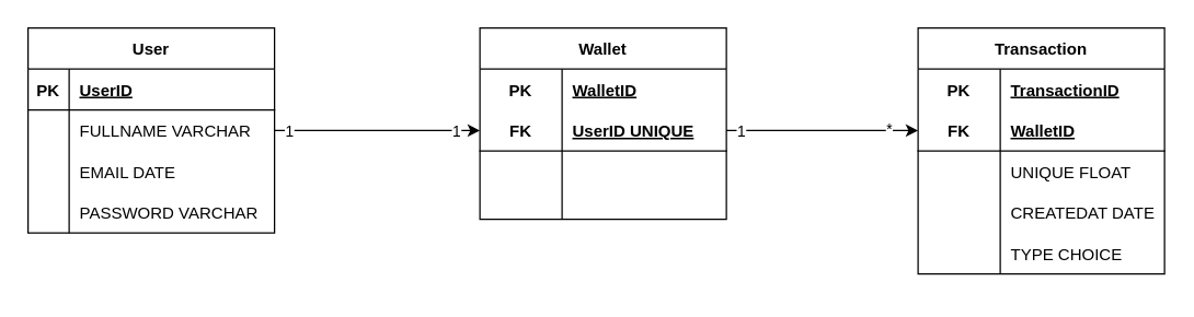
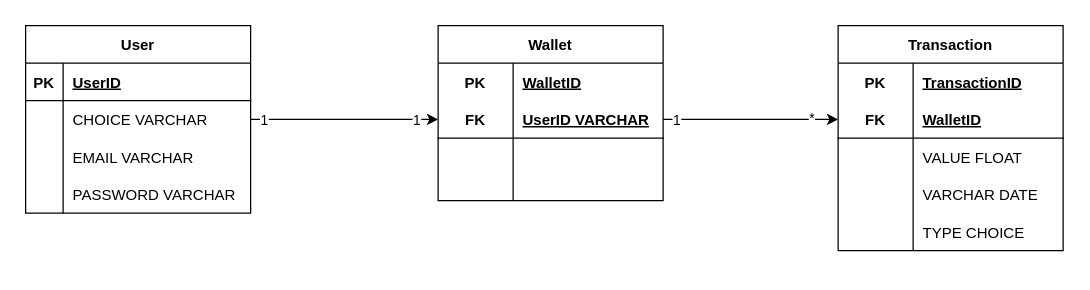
  <mxCell id="0" />
  <mxCell id="1" parent="0" />
  <mxCell id="2" value="User" style="shape=table;startSize=30;container=1;collapsible=1;childLayout=tableLayout;fixedRows=1;rowLines=0;fontStyle=1;align=center;resizeLast=1;" vertex="1" parent="1"><mxGeometry x="20" y="20" width="180" height="150" as="geometry" /></mxCell>
  <mxCell id="3" value="" style="shape=tableRow;horizontal=0;startSize=0;swimlaneHead=0;swimlaneBody=0;fillColor=none;collapsible=0;dropTarget=0;points=[[0,0.5],[1,0.5]];portConstraint=eastwest;top=0;left=0;right=0;bottom=1;" vertex="1" parent="2"><mxGeometry y="30" width="180" height="30" as="geometry" /></mxCell>
  <mxCell id="4" value="PK" style="shape=partialRectangle;connectable=0;fillColor=none;top=0;left=0;bottom=0;right=0;fontStyle=1;overflow=hidden;" vertex="1" parent="3"><mxGeometry width="30" height="30" as="geometry"><mxRectangle width="30" height="30" as="alternateBounds" /></mxGeometry></mxCell>
  <mxCell id="5" value="UserID" style="shape=partialRectangle;connectable=0;fillColor=none;top=0;left=0;bottom=0;right=0;align=left;spacingLeft=6;fontStyle=5;overflow=hidden;" vertex="1" parent="3"><mxGeometry x="30" width="150" height="30" as="geometry"><mxRectangle width="150" height="30" as="alternateBounds" /></mxGeometry></mxCell>
  <mxCell id="6" value="" style="shape=tableRow;horizontal=0;startSize=0;swimlaneHead=0;swimlaneBody=0;fillColor=none;collapsible=0;dropTarget=0;points=[[0,0.5],[1,0.5]];portConstraint=eastwest;top=0;left=0;right=0;bottom=0;" vertex="1" parent="2"><mxGeometry y="60" width="180" height="30" as="geometry" /></mxCell>
  <mxCell id="7" value="" style="shape=partialRectangle;connectable=0;fillColor=none;top=0;left=0;bottom=0;right=0;editable=1;overflow=hidden;" vertex="1" parent="6"><mxGeometry width="30" height="30" as="geometry"><mxRectangle width="30" height="30" as="alternateBounds" /></mxGeometry></mxCell>
- <mxCell id="8" value="FULLNAME VARCHAR" style="shape=partialRectangle;connectable=0;fillColor=none;top=0;left=0;bottom=0;right=0;align=left;spacingLeft=6;overflow=hidden;" vertex="1" parent="6"><mxGeometry x="30" width="150" height="30" as="geometry"><mxRectangle width="150" height="30" as="alternateBounds" /></mxGeometry></mxCell>
+ <mxCell id="8" value="CHOICE VARCHAR" style="shape=partialRectangle;connectable=0;fillColor=none;top=0;left=0;bottom=0;right=0;align=left;spacingLeft=6;overflow=hidden;" vertex="1" parent="6"><mxGeometry x="30" width="150" height="30" as="geometry"><mxRectangle width="150" height="30" as="alternateBounds" /></mxGeometry></mxCell>
  <mxCell id="9" value="" style="shape=tableRow;horizontal=0;startSize=0;swimlaneHead=0;swimlaneBody=0;fillColor=none;collapsible=0;dropTarget=0;points=[[0,0.5],[1,0.5]];portConstraint=eastwest;top=0;left=0;right=0;bottom=0;" vertex="1" parent="2"><mxGeometry y="90" width="180" height="30" as="geometry" /></mxCell>
  <mxCell id="10" value="" style="shape=partialRectangle;connectable=0;fillColor=none;top=0;left=0;bottom=0;right=0;editable=1;overflow=hidden;" vertex="1" parent="9"><mxGeometry width="30" height="30" as="geometry"><mxRectangle width="30" height="30" as="alternateBounds" /></mxGeometry></mxCell>
- <mxCell id="11" value="EMAIL DATE" style="shape=partialRectangle;connectable=0;fillColor=none;top=0;left=0;bottom=0;right=0;align=left;spacingLeft=6;overflow=hidden;" vertex="1" parent="9"><mxGeometry x="30" width="150" height="30" as="geometry"><mxRectangle width="150" height="30" as="alternateBounds" /></mxGeometry></mxCell>
+ <mxCell id="11" value="EMAIL VARCHAR" style="shape=partialRectangle;connectable=0;fillColor=none;top=0;left=0;bottom=0;right=0;align=left;spacingLeft=6;overflow=hidden;" vertex="1" parent="9"><mxGeometry x="30" width="150" height="30" as="geometry"><mxRectangle width="150" height="30" as="alternateBounds" /></mxGeometry></mxCell>
  <mxCell id="12" value="" style="shape=tableRow;horizontal=0;startSize=0;swimlaneHead=0;swimlaneBody=0;fillColor=none;collapsible=0;dropTarget=0;points=[[0,0.5],[1,0.5]];portConstraint=eastwest;top=0;left=0;right=0;bottom=0;" vertex="1" parent="2"><mxGeometry y="120" width="180" height="30" as="geometry" /></mxCell>
  <mxCell id="13" value="" style="shape=partialRectangle;connectable=0;fillColor=none;top=0;left=0;bottom=0;right=0;editable=1;overflow=hidden;" vertex="1" parent="12"><mxGeometry width="30" height="30" as="geometry"><mxRectangle width="30" height="30" as="alternateBounds" /></mxGeometry></mxCell>
  <mxCell id="14" value="PASSWORD VARCHAR" style="shape=partialRectangle;connectable=0;fillColor=none;top=0;left=0;bottom=0;right=0;align=left;spacingLeft=6;overflow=hidden;" vertex="1" parent="12"><mxGeometry x="30" width="150" height="30" as="geometry"><mxRectangle width="150" height="30" as="alternateBounds" /></mxGeometry></mxCell>
  <mxCell id="15" value="Wallet" style="shape=table;startSize=30;container=1;collapsible=1;childLayout=tableLayout;fixedRows=1;rowLines=0;fontStyle=1;align=center;resizeLast=1;" vertex="1" parent="1"><mxGeometry x="350" y="20" width="180" height="140" as="geometry" /></mxCell>
  <mxCell id="16" value="" style="shape=tableRow;horizontal=0;startSize=0;swimlaneHead=0;swimlaneBody=0;fillColor=none;collapsible=0;dropTarget=0;points=[[0,0.5],[1,0.5]];portConstraint=eastwest;top=0;left=0;right=0;bottom=0;" vertex="1" parent="15"><mxGeometry y="30" width="180" height="30" as="geometry" /></mxCell>
  <mxCell id="17" value="PK" style="shape=partialRectangle;connectable=0;fillColor=none;top=0;left=0;bottom=0;right=0;fontStyle=1;overflow=hidden;" vertex="1" parent="16"><mxGeometry width="60" height="30" as="geometry"><mxRectangle width="60" height="30" as="alternateBounds" /></mxGeometry></mxCell>
  <mxCell id="18" value="WalletID" style="shape=partialRectangle;connectable=0;fillColor=none;top=0;left=0;bottom=0;right=0;align=left;spacingLeft=6;fontStyle=5;overflow=hidden;" vertex="1" parent="16"><mxGeometry x="60" width="120" height="30" as="geometry"><mxRectangle width="120" height="30" as="alternateBounds" /></mxGeometry></mxCell>
  <mxCell id="19" value="" style="shape=tableRow;horizontal=0;startSize=0;swimlaneHead=0;swimlaneBody=0;fillColor=none;collapsible=0;dropTarget=0;points=[[0,0.5],[1,0.5]];portConstraint=eastwest;top=0;left=0;right=0;bottom=1;" vertex="1" parent="15"><mxGeometry y="60" width="180" height="30" as="geometry" /></mxCell>
  <mxCell id="20" value="FK" style="shape=partialRectangle;connectable=0;fillColor=none;top=0;left=0;bottom=0;right=0;fontStyle=1;overflow=hidden;" vertex="1" parent="19"><mxGeometry width="60" height="30" as="geometry"><mxRectangle width="60" height="30" as="alternateBounds" /></mxGeometry></mxCell>
- <mxCell id="21" value="UserID UNIQUE" style="shape=partialRectangle;connectable=0;fillColor=none;top=0;left=0;bottom=0;right=0;align=left;spacingLeft=6;fontStyle=5;overflow=hidden;" vertex="1" parent="19"><mxGeometry x="60" width="120" height="30" as="geometry"><mxRectangle width="120" height="30" as="alternateBounds" /></mxGeometry></mxCell>
+ <mxCell id="21" value="UserID VARCHAR" style="shape=partialRectangle;connectable=0;fillColor=none;top=0;left=0;bottom=0;right=0;align=left;spacingLeft=6;fontStyle=5;overflow=hidden;" vertex="1" parent="19"><mxGeometry x="60" width="120" height="30" as="geometry"><mxRectangle width="120" height="30" as="alternateBounds" /></mxGeometry></mxCell>
  <mxCell id="22" value="" style="shape=tableRow;horizontal=0;startSize=0;swimlaneHead=0;swimlaneBody=0;fillColor=none;collapsible=0;dropTarget=0;points=[[0,0.5],[1,0.5]];portConstraint=eastwest;top=0;left=0;right=0;bottom=0;" vertex="1" parent="15"><mxGeometry y="90" width="180" height="30" as="geometry" /></mxCell>
  <mxCell id="23" value="" style="shape=partialRectangle;connectable=0;fillColor=none;top=0;left=0;bottom=0;right=0;editable=1;overflow=hidden;" vertex="1" parent="22"><mxGeometry width="60" height="30" as="geometry"><mxRectangle width="60" height="30" as="alternateBounds" /></mxGeometry></mxCell>
  <mxCell id="24" value="" style="shape=partialRectangle;connectable=0;fillColor=none;top=0;left=0;bottom=0;right=0;align=left;spacingLeft=6;overflow=hidden;" vertex="1" parent="22"><mxGeometry x="60" width="120" height="30" as="geometry"><mxRectangle width="120" height="30" as="alternateBounds" /></mxGeometry></mxCell>
  <mxCell id="25" value="" style="shape=tableRow;horizontal=0;startSize=0;swimlaneHead=0;swimlaneBody=0;fillColor=none;collapsible=0;dropTarget=0;points=[[0,0.5],[1,0.5]];portConstraint=eastwest;top=0;left=0;right=0;bottom=0;" vertex="1" parent="15"><mxGeometry y="120" width="180" height="20" as="geometry" /></mxCell>
  <mxCell id="26" value="" style="shape=partialRectangle;connectable=0;fillColor=none;top=0;left=0;bottom=0;right=0;editable=1;overflow=hidden;" vertex="1" parent="25"><mxGeometry width="60" height="20" as="geometry"><mxRectangle width="60" height="20" as="alternateBounds" /></mxGeometry></mxCell>
  <mxCell id="27" value="" style="shape=partialRectangle;connectable=0;fillColor=none;top=0;left=0;bottom=0;right=0;align=left;spacingLeft=6;overflow=hidden;" vertex="1" parent="25"><mxGeometry x="60" width="120" height="20" as="geometry"><mxRectangle width="120" height="20" as="alternateBounds" /></mxGeometry></mxCell>
  <mxCell id="28" value="Transaction" style="shape=table;startSize=30;container=1;collapsible=1;childLayout=tableLayout;fixedRows=1;rowLines=0;fontStyle=1;align=center;resizeLast=1;" vertex="1" parent="1"><mxGeometry x="670" y="20" width="180" height="180" as="geometry" /></mxCell>
  <mxCell id="29" value="" style="shape=tableRow;horizontal=0;startSize=0;swimlaneHead=0;swimlaneBody=0;fillColor=none;collapsible=0;dropTarget=0;points=[[0,0.5],[1,0.5]];portConstraint=eastwest;top=0;left=0;right=0;bottom=0;" vertex="1" parent="28"><mxGeometry y="30" width="180" height="30" as="geometry" /></mxCell>
  <mxCell id="30" value="PK" style="shape=partialRectangle;connectable=0;fillColor=none;top=0;left=0;bottom=0;right=0;fontStyle=1;overflow=hidden;" vertex="1" parent="29"><mxGeometry width="60" height="30" as="geometry"><mxRectangle width="60" height="30" as="alternateBounds" /></mxGeometry></mxCell>
  <mxCell id="31" value="TransactionID" style="shape=partialRectangle;connectable=0;fillColor=none;top=0;left=0;bottom=0;right=0;align=left;spacingLeft=6;fontStyle=5;overflow=hidden;" vertex="1" parent="29"><mxGeometry x="60" width="120" height="30" as="geometry"><mxRectangle width="120" height="30" as="alternateBounds" /></mxGeometry></mxCell>
  <mxCell id="32" value="" style="shape=tableRow;horizontal=0;startSize=0;swimlaneHead=0;swimlaneBody=0;fillColor=none;collapsible=0;dropTarget=0;points=[[0,0.5],[1,0.5]];portConstraint=eastwest;top=0;left=0;right=0;bottom=1;" vertex="1" parent="28"><mxGeometry y="60" width="180" height="30" as="geometry" /></mxCell>
  <mxCell id="33" value="FK" style="shape=partialRectangle;connectable=0;fillColor=none;top=0;left=0;bottom=0;right=0;fontStyle=1;overflow=hidden;" vertex="1" parent="32"><mxGeometry width="60" height="30" as="geometry"><mxRectangle width="60" height="30" as="alternateBounds" /></mxGeometry></mxCell>
  <mxCell id="34" value="WalletID" style="shape=partialRectangle;connectable=0;fillColor=none;top=0;left=0;bottom=0;right=0;align=left;spacingLeft=6;fontStyle=5;overflow=hidden;" vertex="1" parent="32"><mxGeometry x="60" width="120" height="30" as="geometry"><mxRectangle width="120" height="30" as="alternateBounds" /></mxGeometry></mxCell>
  <mxCell id="35" value="" style="shape=tableRow;horizontal=0;startSize=0;swimlaneHead=0;swimlaneBody=0;fillColor=none;collapsible=0;dropTarget=0;points=[[0,0.5],[1,0.5]];portConstraint=eastwest;top=0;left=0;right=0;bottom=0;" vertex="1" parent="28"><mxGeometry y="90" width="180" height="30" as="geometry" /></mxCell>
  <mxCell id="36" value="" style="shape=partialRectangle;connectable=0;fillColor=none;top=0;left=0;bottom=0;right=0;editable=1;overflow=hidden;" vertex="1" parent="35"><mxGeometry width="60" height="30" as="geometry"><mxRectangle width="60" height="30" as="alternateBounds" /></mxGeometry></mxCell>
- <mxCell id="37" value="UNIQUE FLOAT" style="shape=partialRectangle;connectable=0;fillColor=none;top=0;left=0;bottom=0;right=0;align=left;spacingLeft=6;overflow=hidden;" vertex="1" parent="35"><mxGeometry x="60" width="120" height="30" as="geometry"><mxRectangle width="120" height="30" as="alternateBounds" /></mxGeometry></mxCell>
+ <mxCell id="37" value="VALUE FLOAT" style="shape=partialRectangle;connectable=0;fillColor=none;top=0;left=0;bottom=0;right=0;align=left;spacingLeft=6;overflow=hidden;" vertex="1" parent="35"><mxGeometry x="60" width="120" height="30" as="geometry"><mxRectangle width="120" height="30" as="alternateBounds" /></mxGeometry></mxCell>
  <mxCell id="38" value="" style="shape=tableRow;horizontal=0;startSize=0;swimlaneHead=0;swimlaneBody=0;fillColor=none;collapsible=0;dropTarget=0;points=[[0,0.5],[1,0.5]];portConstraint=eastwest;top=0;left=0;right=0;bottom=0;" vertex="1" parent="28"><mxGeometry y="120" width="180" height="30" as="geometry" /></mxCell>
  <mxCell id="39" value="" style="shape=partialRectangle;connectable=0;fillColor=none;top=0;left=0;bottom=0;right=0;editable=1;overflow=hidden;" vertex="1" parent="38"><mxGeometry width="60" height="30" as="geometry"><mxRectangle width="60" height="30" as="alternateBounds" /></mxGeometry></mxCell>
- <mxCell id="40" value="CREATEDAT DATE" style="shape=partialRectangle;connectable=0;fillColor=none;top=0;left=0;bottom=0;right=0;align=left;spacingLeft=6;overflow=hidden;" vertex="1" parent="38"><mxGeometry x="60" width="120" height="30" as="geometry"><mxRectangle width="120" height="30" as="alternateBounds" /></mxGeometry></mxCell>
+ <mxCell id="40" value="VARCHAR DATE" style="shape=partialRectangle;connectable=0;fillColor=none;top=0;left=0;bottom=0;right=0;align=left;spacingLeft=6;overflow=hidden;" vertex="1" parent="38"><mxGeometry x="60" width="120" height="30" as="geometry"><mxRectangle width="120" height="30" as="alternateBounds" /></mxGeometry></mxCell>
  <mxCell id="41" value="" style="shape=tableRow;horizontal=0;startSize=0;swimlaneHead=0;swimlaneBody=0;fillColor=none;collapsible=0;dropTarget=0;points=[[0,0.5],[1,0.5]];portConstraint=eastwest;top=0;left=0;right=0;bottom=0;" vertex="1" parent="28"><mxGeometry y="150" width="180" height="30" as="geometry" /></mxCell>
  <mxCell id="42" value="" style="shape=partialRectangle;connectable=0;fillColor=none;top=0;left=0;bottom=0;right=0;editable=1;overflow=hidden;" vertex="1" parent="41"><mxGeometry width="60" height="30" as="geometry"><mxRectangle width="60" height="30" as="alternateBounds" /></mxGeometry></mxCell>
  <mxCell id="43" value="TYPE CHOICE" style="shape=partialRectangle;connectable=0;fillColor=none;top=0;left=0;bottom=0;right=0;align=left;spacingLeft=6;overflow=hidden;" vertex="1" parent="41"><mxGeometry x="60" width="120" height="30" as="geometry"><mxRectangle width="120" height="30" as="alternateBounds" /></mxGeometry></mxCell>
  <mxCell id="44" value="" style="shape=tableRow;horizontal=0;startSize=0;swimlaneHead=0;swimlaneBody=0;fillColor=none;collapsible=0;dropTarget=0;points=[[0,0.5],[1,0.5]];portConstraint=eastwest;top=0;left=0;right=0;bottom=0;" vertex="1" parent="1"><mxGeometry x="670" y="170" width="180" height="30" as="geometry" /></mxCell>
  <mxCell id="45" value="" style="shape=partialRectangle;connectable=0;fillColor=none;top=0;left=0;bottom=0;right=0;editable=1;overflow=hidden;" vertex="1" parent="44"><mxGeometry width="60" height="30" as="geometry"><mxRectangle width="60" height="30" as="alternateBounds" /></mxGeometry></mxCell>
  <mxCell id="46" value="" style="shape=tableRow;horizontal=0;startSize=0;swimlaneHead=0;swimlaneBody=0;fillColor=none;collapsible=0;dropTarget=0;points=[[0,0.5],[1,0.5]];portConstraint=eastwest;top=0;left=0;right=0;bottom=0;" vertex="1" parent="1"><mxGeometry x="670" y="180" width="180" height="30" as="geometry" /></mxCell>
  <mxCell id="47" value="" style="shape=partialRectangle;connectable=0;fillColor=none;top=0;left=0;bottom=0;right=0;editable=1;overflow=hidden;" vertex="1" parent="46"><mxGeometry width="60" height="30" as="geometry"><mxRectangle width="60" height="30" as="alternateBounds" /></mxGeometry></mxCell>
  <mxCell id="48" style="edgeStyle=orthogonalEdgeStyle;rounded=0;orthogonalLoop=1;jettySize=auto;html=1;entryX=0;entryY=0.5;entryDx=0;entryDy=0;" edge="1" parent="1" source="6" target="19"><mxGeometry relative="1" as="geometry" /></mxCell>
  <mxCell id="49" value="1" style="edgeLabel;html=1;align=center;verticalAlign=middle;resizable=0;points=[];" vertex="1" connectable="0" parent="48"><mxGeometry x="0.027" y="-1" relative="1" as="geometry"><mxPoint x="-67" y="-1" as="offset" /></mxGeometry></mxCell>
  <mxCell id="50" value="1" style="edgeLabel;html=1;align=center;verticalAlign=middle;resizable=0;points=[];" vertex="1" connectable="0" parent="48"><mxGeometry x="0.76" relative="1" as="geometry"><mxPoint as="offset" /></mxGeometry></mxCell>
  <mxCell id="51" style="edgeStyle=orthogonalEdgeStyle;rounded=0;orthogonalLoop=1;jettySize=auto;html=1;entryX=0;entryY=0.5;entryDx=0;entryDy=0;" edge="1" parent="1" source="19" target="32"><mxGeometry relative="1" as="geometry" /></mxCell>
  <mxCell id="52" value="1" style="edgeLabel;html=1;align=center;verticalAlign=middle;resizable=0;points=[];" vertex="1" connectable="0" parent="51"><mxGeometry x="-0.043" relative="1" as="geometry"><mxPoint x="-57" as="offset" /></mxGeometry></mxCell>
  <mxCell id="53" value="*" style="edgeLabel;html=1;align=center;verticalAlign=middle;resizable=0;points=[];" vertex="1" connectable="0" parent="51"><mxGeometry x="0.686" y="2" relative="1" as="geometry"><mxPoint as="offset" /></mxGeometry></mxCell>
